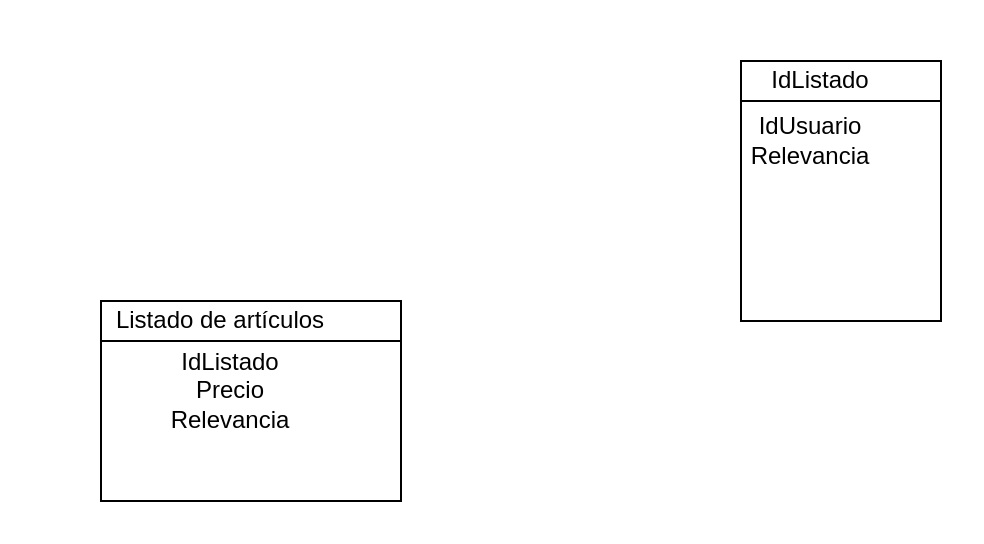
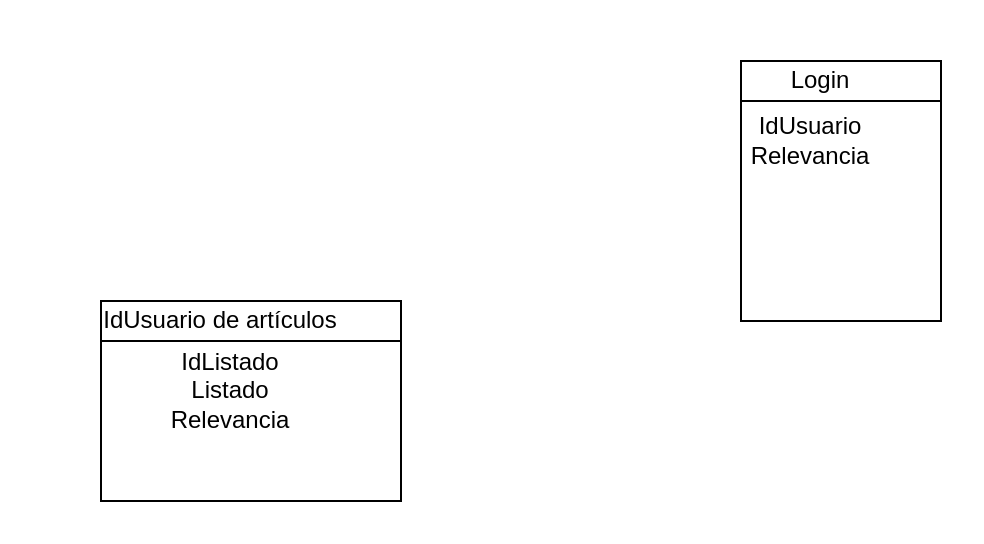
  <mxCell id="0" />
  <mxCell id="1" parent="0" />
  <mxCell id="2" value="" style="shape=internalStorage;whiteSpace=wrap;html=1;backgroundOutline=1;dx=0;dy=20;" vertex="1" parent="1"><mxGeometry x="370" y="30" width="100" height="130" as="geometry" /></mxCell>
- <mxCell id="3" value="IdListado" style="text;html=1;strokeColor=none;fillColor=none;align=center;verticalAlign=middle;whiteSpace=wrap;rounded=0;" vertex="1" parent="1"><mxGeometry x="350" y="30" width="120" height="20" as="geometry" /></mxCell>
+ <mxCell id="3" value="Login" style="text;html=1;strokeColor=none;fillColor=none;align=center;verticalAlign=middle;whiteSpace=wrap;rounded=0;" vertex="1" parent="1"><mxGeometry x="350" y="30" width="120" height="20" as="geometry" /></mxCell>
  <mxCell id="4" value="IdUsuario&lt;br&gt;Relevancia" style="text;html=1;strokeColor=none;fillColor=none;align=center;verticalAlign=middle;whiteSpace=wrap;rounded=0;" vertex="1" parent="1"><mxGeometry x="340" y="20" width="130" height="100" as="geometry" /></mxCell>
  <mxCell id="5" value="" style="shape=internalStorage;whiteSpace=wrap;html=1;backgroundOutline=1;dx=0;dy=20;" vertex="1" parent="1"><mxGeometry x="50" y="150" width="150" height="100" as="geometry" /></mxCell>
- <mxCell id="6" value="Listado de artículos" style="text;html=1;strokeColor=none;fillColor=none;align=center;verticalAlign=middle;whiteSpace=wrap;rounded=0;" vertex="1" parent="1"><mxGeometry x="20" y="150" width="180" height="20" as="geometry" /></mxCell>
- <mxCell id="7" value="IdListado&lt;br&gt;Precio&lt;br&gt;Relevancia" style="text;html=1;strokeColor=none;fillColor=none;align=center;verticalAlign=middle;whiteSpace=wrap;rounded=0;" vertex="1" parent="1"><mxGeometry x="40" y="170" width="150" height="50" as="geometry" /></mxCell>
+ <mxCell id="6" value="IdUsuario de artículos" style="text;html=1;strokeColor=none;fillColor=none;align=center;verticalAlign=middle;whiteSpace=wrap;rounded=0;" vertex="1" parent="1"><mxGeometry x="20" y="150" width="180" height="20" as="geometry" /></mxCell>
+ <mxCell id="7" value="IdListado&lt;br&gt;Listado&lt;br&gt;Relevancia" style="text;html=1;strokeColor=none;fillColor=none;align=center;verticalAlign=middle;whiteSpace=wrap;rounded=0;" vertex="1" parent="1"><mxGeometry x="40" y="170" width="150" height="50" as="geometry" /></mxCell>
